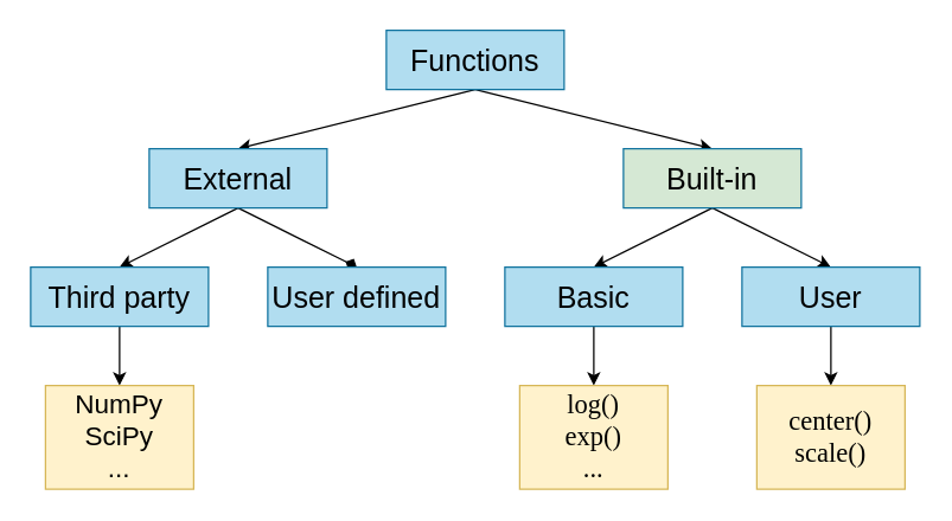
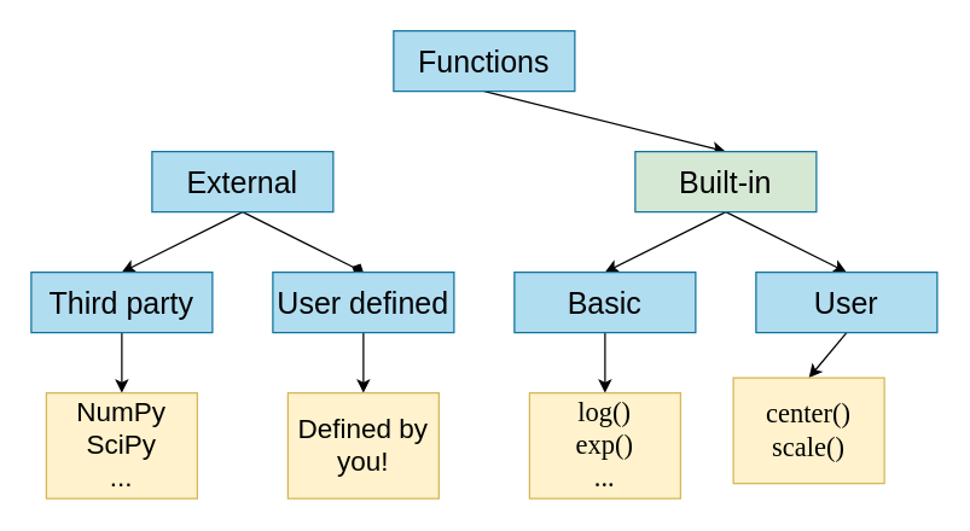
  <mxCell id="0" />
  <mxCell id="1" parent="0" />
- <mxCell id="2" style="rounded=0;orthogonalLoop=1;jettySize=auto;html=1;exitX=0.5;exitY=1;exitDx=0;exitDy=0;entryX=0.5;entryY=0;entryDx=0;entryDy=0;fontSize=20;" edge="1" parent="1" source="4" target="7"><mxGeometry relative="1" as="geometry" /></mxCell>
  <mxCell id="3" style="edgeStyle=none;rounded=0;orthogonalLoop=1;jettySize=auto;html=1;exitX=0.5;exitY=1;exitDx=0;exitDy=0;entryX=0.5;entryY=0;entryDx=0;entryDy=0;fontSize=20;" edge="1" parent="1" source="4" target="10"><mxGeometry relative="1" as="geometry" /></mxCell>
  <mxCell id="4" value="&lt;font style=&quot;font-size: 20px;&quot;&gt;Functions&lt;/font&gt;" style="rounded=0;whiteSpace=wrap;html=1;fillColor=#b1ddf0;strokeColor=#10739e;" vertex="1" parent="1"><mxGeometry x="260" y="20" width="120" height="40" as="geometry" /></mxCell>
  <mxCell id="5" style="edgeStyle=none;rounded=0;orthogonalLoop=1;jettySize=auto;html=1;exitX=0.5;exitY=1;exitDx=0;exitDy=0;entryX=0.5;entryY=0;entryDx=0;entryDy=0;fontSize=20;" edge="1" parent="1" source="7" target="12"><mxGeometry relative="1" as="geometry" /></mxCell>
  <mxCell id="6" style="edgeStyle=none;rounded=0;orthogonalLoop=1;jettySize=auto;html=1;exitX=0.5;exitY=1;exitDx=0;exitDy=0;entryX=0.5;entryY=0;entryDx=0;entryDy=0;fontSize=20;endArrow=diamond;" edge="1" parent="1" source="7" target="14"><mxGeometry relative="1" as="geometry" /></mxCell>
  <mxCell id="7" value="&lt;font style=&quot;font-size: 20px;&quot;&gt;External&lt;/font&gt;" style="rounded=0;whiteSpace=wrap;html=1;fillColor=#b1ddf0;strokeColor=#10739e;" vertex="1" parent="1"><mxGeometry x="100" y="100" width="120" height="40" as="geometry" /></mxCell>
  <mxCell id="8" style="edgeStyle=none;rounded=0;orthogonalLoop=1;jettySize=auto;html=1;exitX=0.5;exitY=1;exitDx=0;exitDy=0;entryX=0.5;entryY=0;entryDx=0;entryDy=0;fontSize=20;" edge="1" parent="1" source="10" target="16"><mxGeometry relative="1" as="geometry" /></mxCell>
  <mxCell id="9" style="edgeStyle=none;rounded=0;orthogonalLoop=1;jettySize=auto;html=1;exitX=0.5;exitY=1;exitDx=0;exitDy=0;entryX=0.5;entryY=0;entryDx=0;entryDy=0;fontSize=20;" edge="1" parent="1" source="10" target="18"><mxGeometry relative="1" as="geometry" /></mxCell>
  <mxCell id="10" value="&lt;font style=&quot;font-size: 20px;&quot;&gt;Built-in&lt;/font&gt;" style="rounded=0;whiteSpace=wrap;html=1;fillColor=#d5e8d4;strokeColor=#10739e;" vertex="1" parent="1"><mxGeometry x="420" y="100" width="120" height="40" as="geometry" /></mxCell>
  <mxCell id="11" style="edgeStyle=none;rounded=0;orthogonalLoop=1;jettySize=auto;html=1;exitX=0.5;exitY=1;exitDx=0;exitDy=0;entryX=0.5;entryY=0;entryDx=0;entryDy=0;fontSize=18;" edge="1" parent="1" source="12" target="19"><mxGeometry relative="1" as="geometry" /></mxCell>
  <mxCell id="12" value="&lt;span style=&quot;font-size: 20px;&quot;&gt;Third party&lt;/span&gt;" style="rounded=0;whiteSpace=wrap;html=1;fillColor=#b1ddf0;strokeColor=#10739e;" vertex="1" parent="1"><mxGeometry x="20" y="180" width="120" height="40" as="geometry" /></mxCell>
+ <mxCell id="13" style="edgeStyle=none;rounded=0;orthogonalLoop=1;jettySize=auto;html=1;exitX=0.5;exitY=1;exitDx=0;exitDy=0;fontSize=18;" edge="1" parent="1" source="14" target="20"><mxGeometry relative="1" as="geometry" /></mxCell>
  <mxCell id="14" value="&lt;font style=&quot;font-size: 20px;&quot;&gt;User defined&lt;/font&gt;" style="rounded=0;whiteSpace=wrap;html=1;fillColor=#b1ddf0;strokeColor=#10739e;" vertex="1" parent="1"><mxGeometry x="180" y="180" width="120" height="40" as="geometry" /></mxCell>
  <mxCell id="15" style="edgeStyle=none;rounded=0;orthogonalLoop=1;jettySize=auto;html=1;exitX=0.5;exitY=1;exitDx=0;exitDy=0;entryX=0.5;entryY=0;entryDx=0;entryDy=0;fontSize=18;" edge="1" parent="1" source="16" target="21"><mxGeometry relative="1" as="geometry" /></mxCell>
  <mxCell id="16" value="&lt;span style=&quot;font-size: 20px;&quot;&gt;Basic&lt;/span&gt;" style="rounded=0;whiteSpace=wrap;html=1;fillColor=#b1ddf0;strokeColor=#10739e;" vertex="1" parent="1"><mxGeometry x="340" y="180" width="120" height="40" as="geometry" /></mxCell>
  <mxCell id="17" style="edgeStyle=none;rounded=0;orthogonalLoop=1;jettySize=auto;html=1;exitX=0.5;exitY=1;exitDx=0;exitDy=0;entryX=0.5;entryY=0;entryDx=0;entryDy=0;fontSize=18;" edge="1" parent="1" source="18" target="22"><mxGeometry relative="1" as="geometry" /></mxCell>
  <mxCell id="18" value="&lt;font style=&quot;font-size: 20px;&quot;&gt;User&lt;/font&gt;" style="rounded=0;whiteSpace=wrap;html=1;fillColor=#b1ddf0;strokeColor=#10739e;" vertex="1" parent="1"><mxGeometry x="500" y="180" width="120" height="40" as="geometry" /></mxCell>
  <mxCell id="19" value="NumPy&lt;br&gt;SciPy&lt;br&gt;..." style="rounded=0;whiteSpace=wrap;html=1;fontSize=18;fillColor=#fff2cc;strokeColor=#d6b656;" vertex="1" parent="1"><mxGeometry x="30" y="260" width="100" height="70" as="geometry" /></mxCell>
+ <mxCell id="20" value="Defined by you!" style="rounded=0;whiteSpace=wrap;html=1;fontSize=18;fillColor=#fff2cc;strokeColor=#d6b656;" vertex="1" parent="1"><mxGeometry x="190" y="260" width="100" height="70" as="geometry" /></mxCell>
  <mxCell id="21" value="&lt;font face=&quot;Fira Code&quot; data-font-src=&quot;https://fonts.googleapis.com/css?family=Fira+Code&quot;&gt;log()&lt;br&gt;exp()&lt;br&gt;...&lt;/font&gt;" style="rounded=0;whiteSpace=wrap;html=1;fontSize=18;fillColor=#fff2cc;strokeColor=#d6b656;" vertex="1" parent="1"><mxGeometry x="350" y="260" width="100" height="70" as="geometry" /></mxCell>
- <mxCell id="22" value="&lt;font face=&quot;Fira Code&quot; data-font-src=&quot;https://fonts.googleapis.com/css?family=Fira+Code&quot;&gt;center()&lt;br&gt;scale()&lt;/font&gt;" style="rounded=0;whiteSpace=wrap;html=1;fontSize=18;fillColor=#fff2cc;strokeColor=#d6b656;" vertex="1" parent="1"><mxGeometry x="510" y="260" width="100" height="70" as="geometry" /></mxCell>
+ <mxCell id="22" value="&lt;font face=&quot;Fira Code&quot; data-font-src=&quot;https://fonts.googleapis.com/css?family=Fira+Code&quot;&gt;center()&lt;br&gt;scale()&lt;/font&gt;" style="rounded=0;whiteSpace=wrap;html=1;fontSize=18;fillColor=#fff2cc;strokeColor=#d6b656;" vertex="1" parent="1"><mxGeometry x="485" y="250" width="100" height="70" as="geometry" /></mxCell>
